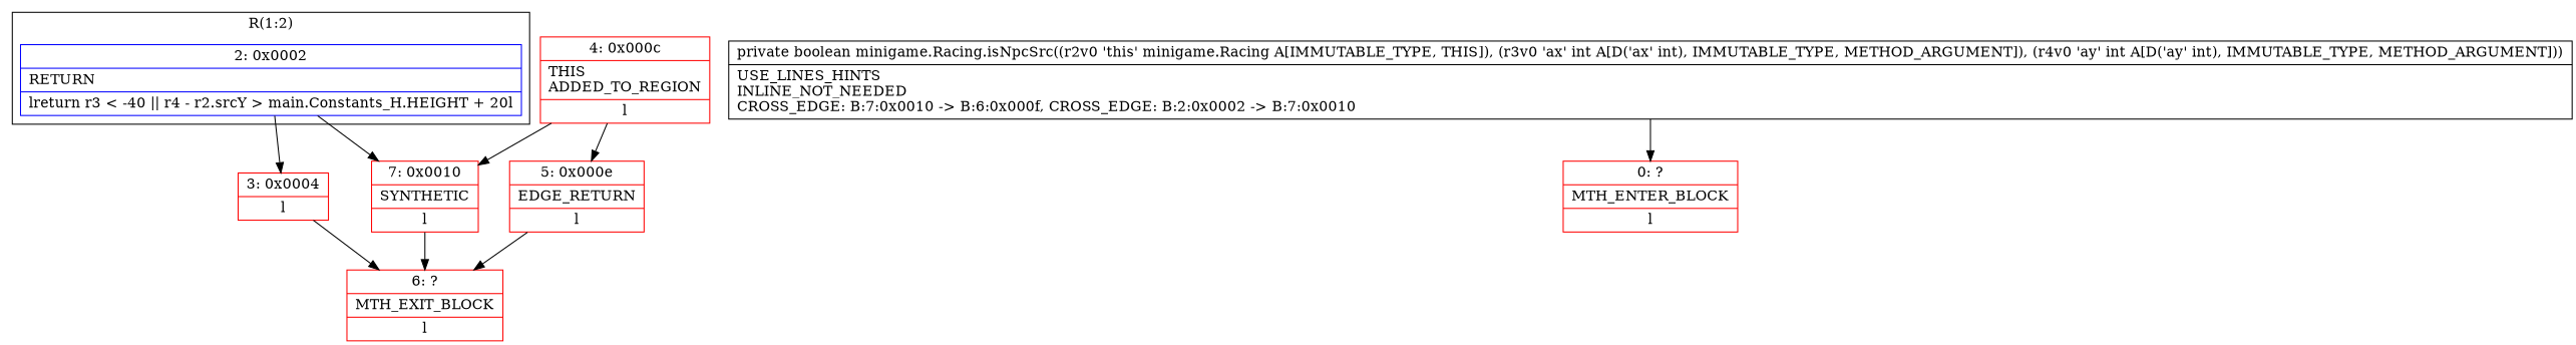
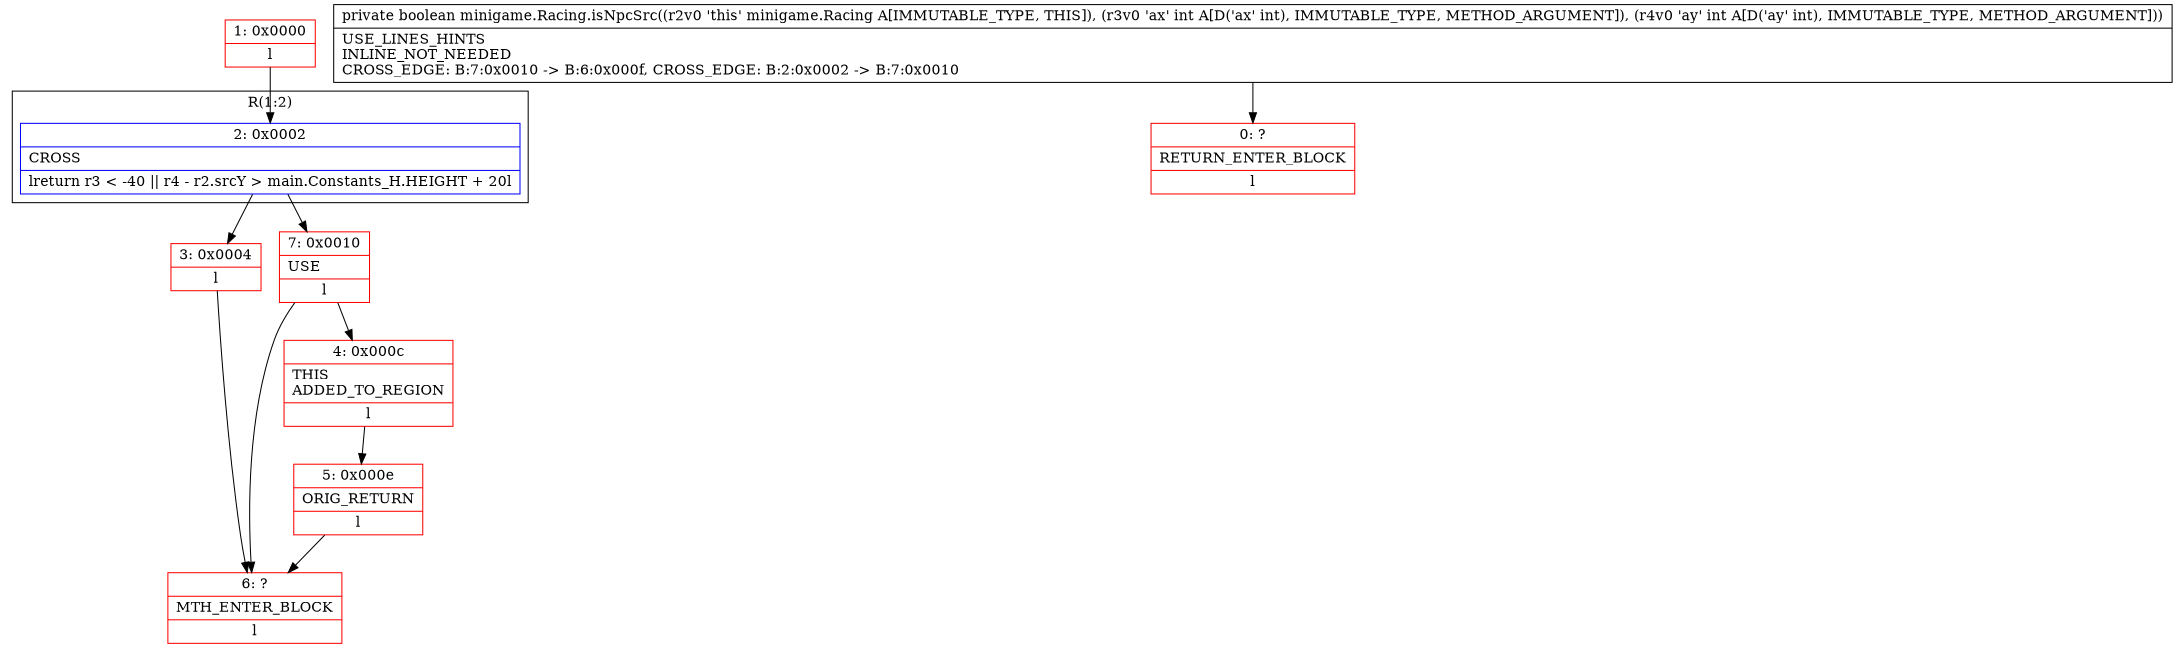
  digraph {
    node [color=red shape=record]
-   n1 [color=blue label="{2\:\ 0x0002|RETURN\l|lreturn r3 \< \-40 \|\| r4 \- r2.srcY \> main.Constants_H.HEIGHT + 20l}"]
+   n1 [color=blue label="{2\:\ 0x0002|CROSS\l|lreturn r3 \< \-40 \|\| r4 \- r2.srcY \> main.Constants_H.HEIGHT + 20l}"]
    n2 [label="{3\:\ 0x0004|l}"]
-   n3 [label="{7\:\ 0x0010|SYNTHETIC\l|l}"]
-   n4 [label="{6\:\ ?|MTH_EXIT_BLOCK\l|l}"]
-   n5 [label="{0\:\ ?|MTH_ENTER_BLOCK\l|l}"]
+   n3 [label="{7\:\ 0x0010|USE\l|l}"]
+   n4 [label="{6\:\ ?|MTH_ENTER_BLOCK\l|l}"]
+   n5 [label="{0\:\ ?|RETURN_ENTER_BLOCK\l|l}"]
+   n6 [label="{1\:\ 0x0000|l}"]
    n7 [label="{4\:\ 0x000c|THIS\lADDED_TO_REGION\l|l}"]
-   n8 [label="{5\:\ 0x000e|EDGE_RETURN\l|l}"]
+   n8 [label="{5\:\ 0x000e|ORIG_RETURN\l|l}"]
    n9 [label="{private boolean minigame.Racing.isNpcSrc((r2v0 'this' minigame.Racing A[IMMUTABLE_TYPE, THIS]), (r3v0 'ax' int A[D('ax' int), IMMUTABLE_TYPE, METHOD_ARGUMENT]), (r4v0 'ay' int A[D('ay' int), IMMUTABLE_TYPE, METHOD_ARGUMENT]))  | USE_LINES_HINTS\lINLINE_NOT_NEEDED\lCROSS_EDGE: B:7:0x0010 \-\> B:6:0x000f, CROSS_EDGE: B:2:0x0002 \-\> B:7:0x0010\l}" color=""]
    subgraph cluster_1 {
      label="R(1:2)"
      n1
    }
    n1 -> n2
    n1 -> n3
    n2 -> n4
    n3 -> n4
-   n7 -> n3
+   n6 -> n1
+   n3 -> n7
    n7 -> n8
    n8 -> n4
    n9 -> n5
  }
